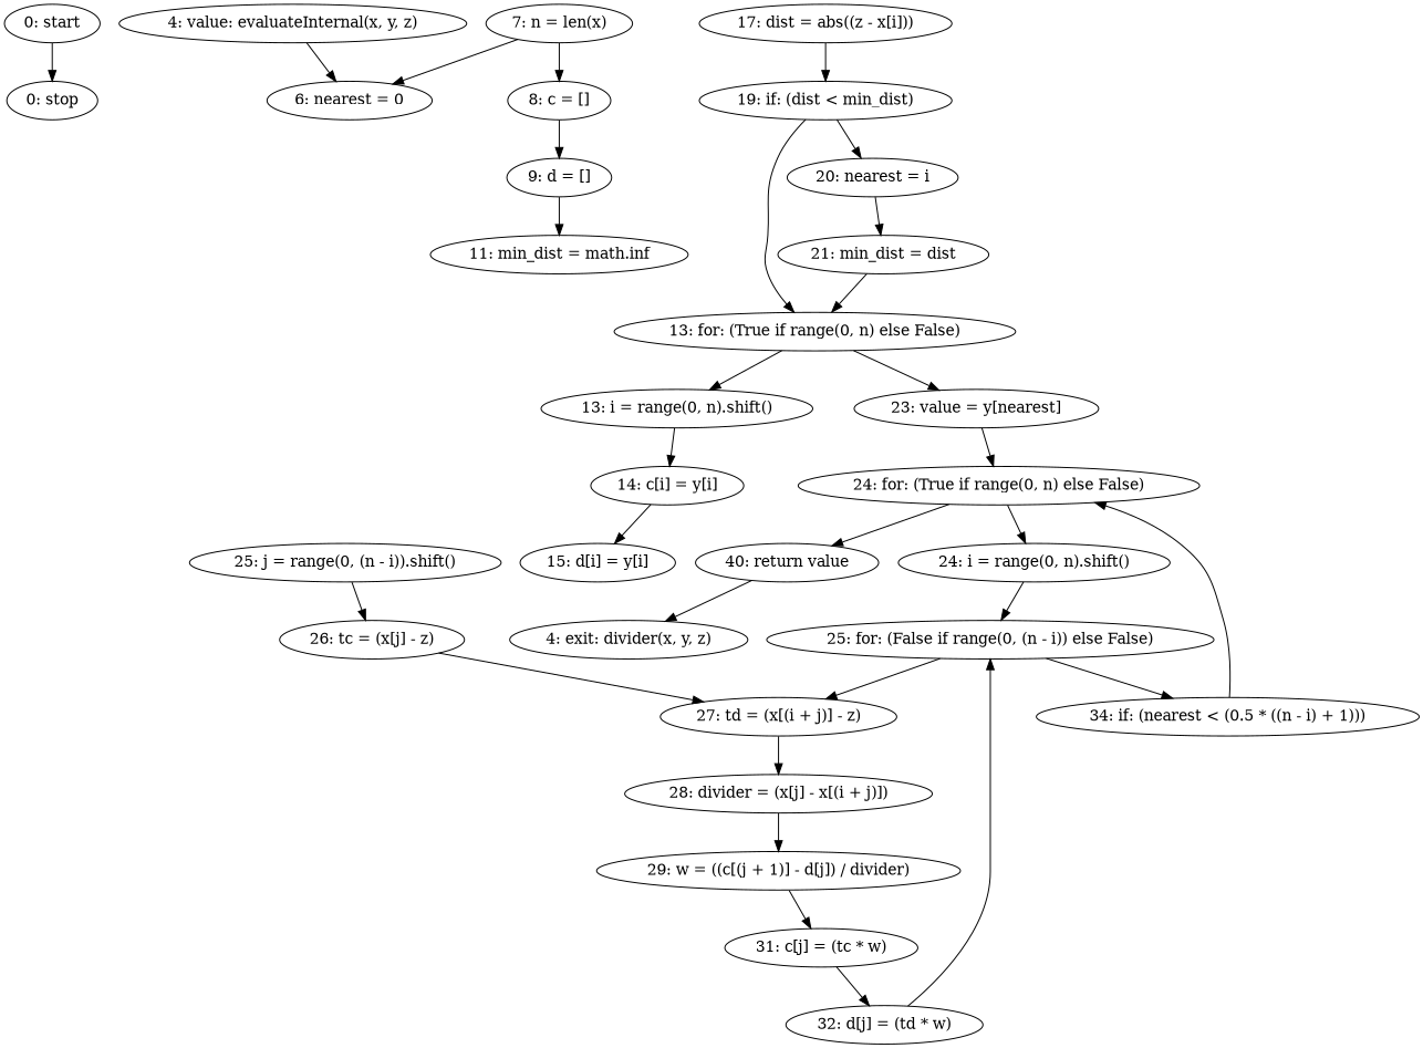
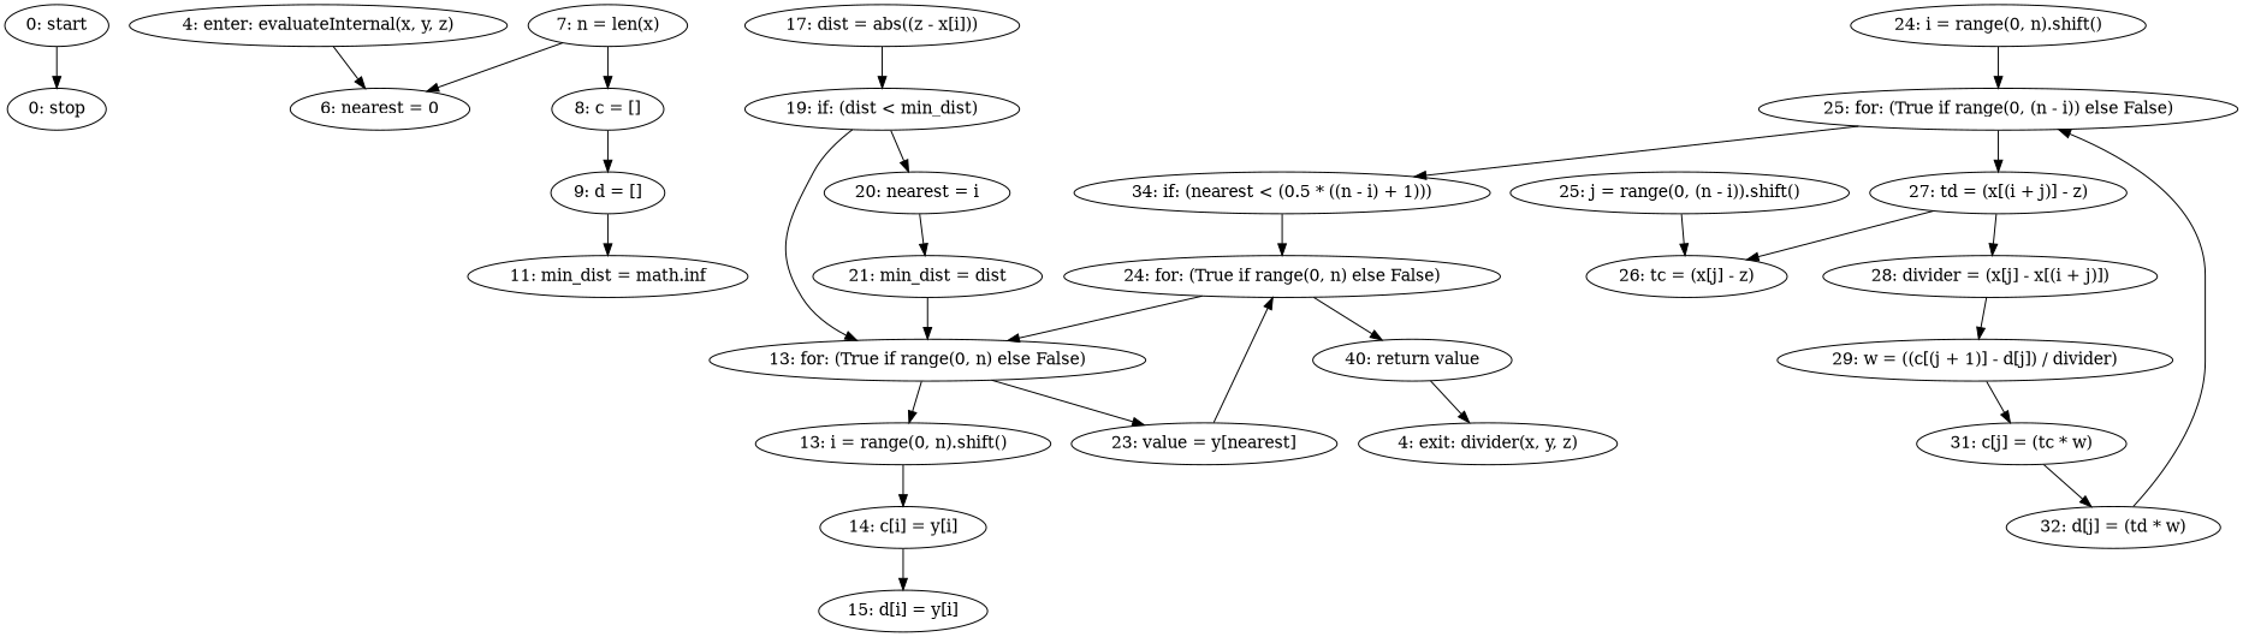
  strict digraph {
    n1 [label="0: start"]
    n2 [label="0: stop"]
-   n3 [label="4: value: evaluateInternal(x, y, z)"]
+   n3 [label="4: enter: evaluateInternal(x, y, z)"]
    n4 [label="6: nearest = 0"]
    n5 [label="7: n = len(x)"]
    n6 [label="8: c = []"]
    n7 [label="9: d = []"]
    n8 [label="4: exit: divider(x, y, z)"]
    n9 [label="40: return value"]
    n10 [label="11: min_dist = math.inf"]
    n11 [label="13: for: (True if range(0, n) else False)"]
    n12 [label="13: i = range(0, n).shift()"]
    n13 [label="23: value = y[nearest]"]
    n14 [label="14: c[i] = y[i]"]
    n15 [label="24: for: (True if range(0, n) else False)"]
    n16 [label="15: d[i] = y[i]"]
    n17 [label="24: i = range(0, n).shift()"]
-   n18 [label="25: for: (False if range(0, (n - i)) else False)"]
+   n18 [label="25: for: (True if range(0, (n - i)) else False)"]
    n19 [label="21: min_dist = dist"]
    n20 [label="19: if: (dist < min_dist)"]
    n21 [label="20: nearest = i"]
    n22 [label="17: dist = abs((z - x[i]))"]
    n23 [label="34: if: (nearest < (0.5 * ((n - i) + 1)))"]
    n24 [label="27: td = (x[(i + j)] - z)"]
    n25 [label="25: j = range(0, (n - i)).shift()"]
    n26 [label="26: tc = (x[j] - z)"]
    n27 [label="28: divider = (x[j] - x[(i + j)])"]
    n28 [label="32: d[j] = (td * w)"]
    n29 [label="29: w = ((c[(j + 1)] - d[j]) / divider)"]
    n30 [label="31: c[j] = (tc * w)"]
    n1 -> n2
    n3 -> n4
    n5 -> n4
    n5 -> n6
    n6 -> n7
    n7 -> n10
    n9 -> n8
    n11 -> n12
    n11 -> n13
    n12 -> n14
    n13 -> n15
    n14 -> n16
    n15 -> n9
-   n15 -> n17
+   n15 -> n11
    n17 -> n18
    n18 -> n23
    n18 -> n24
    n19 -> n11
    n20 -> n11
    n20 -> n21
    n21 -> n19
    n22 -> n20
    n23 -> n15
    n24 -> n27
    n25 -> n26
-   n26 -> n24
+   n24 -> n26
    n27 -> n29
    n28 -> n18
    n29 -> n30
    n30 -> n28
  }
